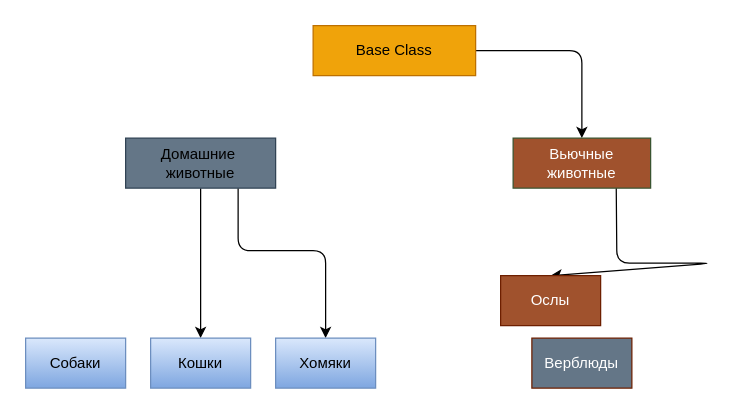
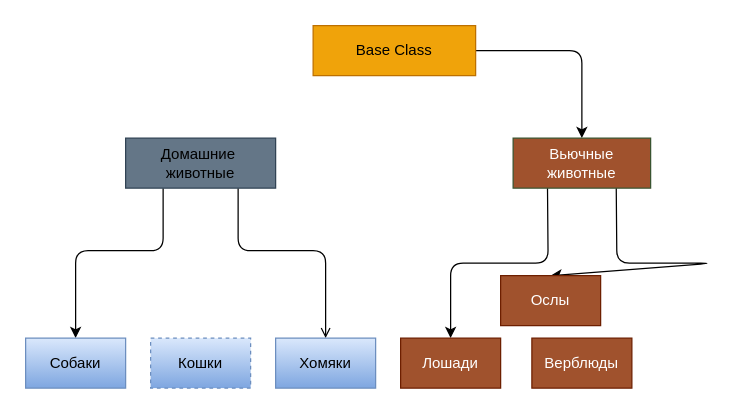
  <mxCell id="0" />
  <mxCell id="1" parent="0" />
  <mxCell id="2" value="" style="edgeStyle=none;html=1;" parent="1" source="3" target="10" edge="1"><mxGeometry relative="1" as="geometry"><Array as="points"><mxPoint x="465" y="40" /></Array></mxGeometry></mxCell>
  <mxCell id="3" value="Base Class" style="rounded=0;whiteSpace=wrap;html=1;fillColor=#f0a30a;fontColor=#000000;strokeColor=#BD7000;" parent="1" vertex="1"><mxGeometry x="250" y="20" width="130" height="40" as="geometry" /></mxCell>
- <mxCell id="4" value="" style="edgeStyle=none;html=1;exitX=0.75;exitY=1;exitDx=0;exitDy=0;" parent="1" source="7" target="11" edge="1"><mxGeometry relative="1" as="geometry"><Array as="points"><mxPoint x="190" y="200" /><mxPoint x="260" y="200" /></Array></mxGeometry></mxCell>
- <mxCell id="5" style="edgeStyle=none;html=1;exitX=0.5;exitY=1;exitDx=0;exitDy=0;entryX=0.5;entryY=0;entryDx=0;entryDy=0;" parent="1" source="7" target="12" edge="1"><mxGeometry relative="1" as="geometry"><Array as="points"><mxPoint x="160" y="200" /></Array></mxGeometry></mxCell>
+ <mxCell id="4" value="" style="edgeStyle=none;html=1;exitX=0.75;exitY=1;exitDx=0;exitDy=0;endArrow=open;" parent="1" source="7" target="11" edge="1"><mxGeometry relative="1" as="geometry"><Array as="points"><mxPoint x="190" y="200" /><mxPoint x="260" y="200" /></Array></mxGeometry></mxCell>
+ <mxCell id="6" style="edgeStyle=none;html=1;exitX=0.25;exitY=1;exitDx=0;exitDy=0;entryX=0.5;entryY=0;entryDx=0;entryDy=0;" parent="1" source="7" target="13" edge="1"><mxGeometry relative="1" as="geometry"><Array as="points"><mxPoint x="130" y="200" /><mxPoint x="60" y="200" /></Array></mxGeometry></mxCell>
  <mxCell id="7" value="&lt;font color=&quot;#000000&quot;&gt;Домашние&amp;nbsp; животные&lt;/font&gt;" style="whiteSpace=wrap;html=1;rounded=0;fillColor=#647687;fontColor=#ffffff;strokeColor=#314354;" parent="1" vertex="1"><mxGeometry x="100" y="110" width="120" height="40" as="geometry" /></mxCell>
+ <mxCell id="8" style="edgeStyle=none;html=1;exitX=0.25;exitY=1;exitDx=0;exitDy=0;entryX=0.5;entryY=0;entryDx=0;entryDy=0;" parent="1" source="10" target="14" edge="1"><mxGeometry relative="1" as="geometry"><Array as="points"><mxPoint x="438" y="210" /><mxPoint x="360" y="210" /></Array></mxGeometry></mxCell>
  <mxCell id="9" style="edgeStyle=none;html=1;exitX=0.75;exitY=1;exitDx=0;exitDy=0;entryX=0.5;entryY=0;entryDx=0;entryDy=0;" parent="1" source="10" target="16" edge="1"><mxGeometry relative="1" as="geometry"><Array as="points"><mxPoint x="493" y="210" /><mxPoint x="570" y="210" /></Array></mxGeometry></mxCell>
  <mxCell id="10" value="Вьючные животные" style="whiteSpace=wrap;html=1;rounded=0;fillColor=#a0522d;fontColor=#ffffff;strokeColor=#3A5431;" parent="1" vertex="1"><mxGeometry x="410" y="110" width="110" height="40" as="geometry" /></mxCell>
  <mxCell id="11" value="&lt;font color=&quot;#000000&quot;&gt;Хомяки&lt;/font&gt;" style="whiteSpace=wrap;html=1;rounded=0;fillColor=#dae8fc;strokeColor=#6c8ebf;gradientColor=#7ea6e0;" parent="1" vertex="1"><mxGeometry x="220" y="270" width="80" height="40" as="geometry" /></mxCell>
- <mxCell id="12" value="&lt;font color=&quot;#000000&quot;&gt;Кошки&lt;/font&gt;" style="rounded=0;whiteSpace=wrap;html=1;fillColor=#dae8fc;gradientColor=#7ea6e0;strokeColor=#6c8ebf;" parent="1" vertex="1"><mxGeometry x="120" y="270" width="80" height="40" as="geometry" /></mxCell>
+ <mxCell id="12" value="&lt;font color=&quot;#000000&quot;&gt;Кошки&lt;/font&gt;" style="rounded=0;whiteSpace=wrap;html=1;fillColor=#dae8fc;gradientColor=#7ea6e0;strokeColor=#6c8ebf;dashed=1;" parent="1" vertex="1"><mxGeometry x="120" y="270" width="80" height="40" as="geometry" /></mxCell>
  <mxCell id="13" value="&lt;font color=&quot;#000000&quot;&gt;Собаки&lt;/font&gt;" style="rounded=0;whiteSpace=wrap;html=1;fillColor=#dae8fc;gradientColor=#7ea6e0;strokeColor=#6c8ebf;" parent="1" vertex="1"><mxGeometry x="20" y="270" width="80" height="40" as="geometry" /></mxCell>
- <mxCell id="15" value="Верблюды" style="rounded=0;whiteSpace=wrap;html=1;fillColor=#647687;fontColor=#ffffff;strokeColor=#6D1F00;" parent="1" vertex="1"><mxGeometry x="425" y="270" width="80" height="40" as="geometry" /></mxCell>
+ <mxCell id="14" value="Лошади" style="rounded=0;whiteSpace=wrap;html=1;fillColor=#a0522d;fontColor=#ffffff;strokeColor=#6D1F00;" parent="1" vertex="1"><mxGeometry x="320" y="270" width="80" height="40" as="geometry" /></mxCell>
+ <mxCell id="15" value="Верблюды" style="rounded=0;whiteSpace=wrap;html=1;fillColor=#a0522d;fontColor=#ffffff;strokeColor=#6D1F00;" parent="1" vertex="1"><mxGeometry x="425" y="270" width="80" height="40" as="geometry" /></mxCell>
  <mxCell id="16" value="Ослы" style="rounded=0;whiteSpace=wrap;html=1;fillColor=#a0522d;fontColor=#ffffff;strokeColor=#6D1F00;" parent="1" vertex="1"><mxGeometry x="400" y="220" width="80" height="40" as="geometry" /></mxCell>
